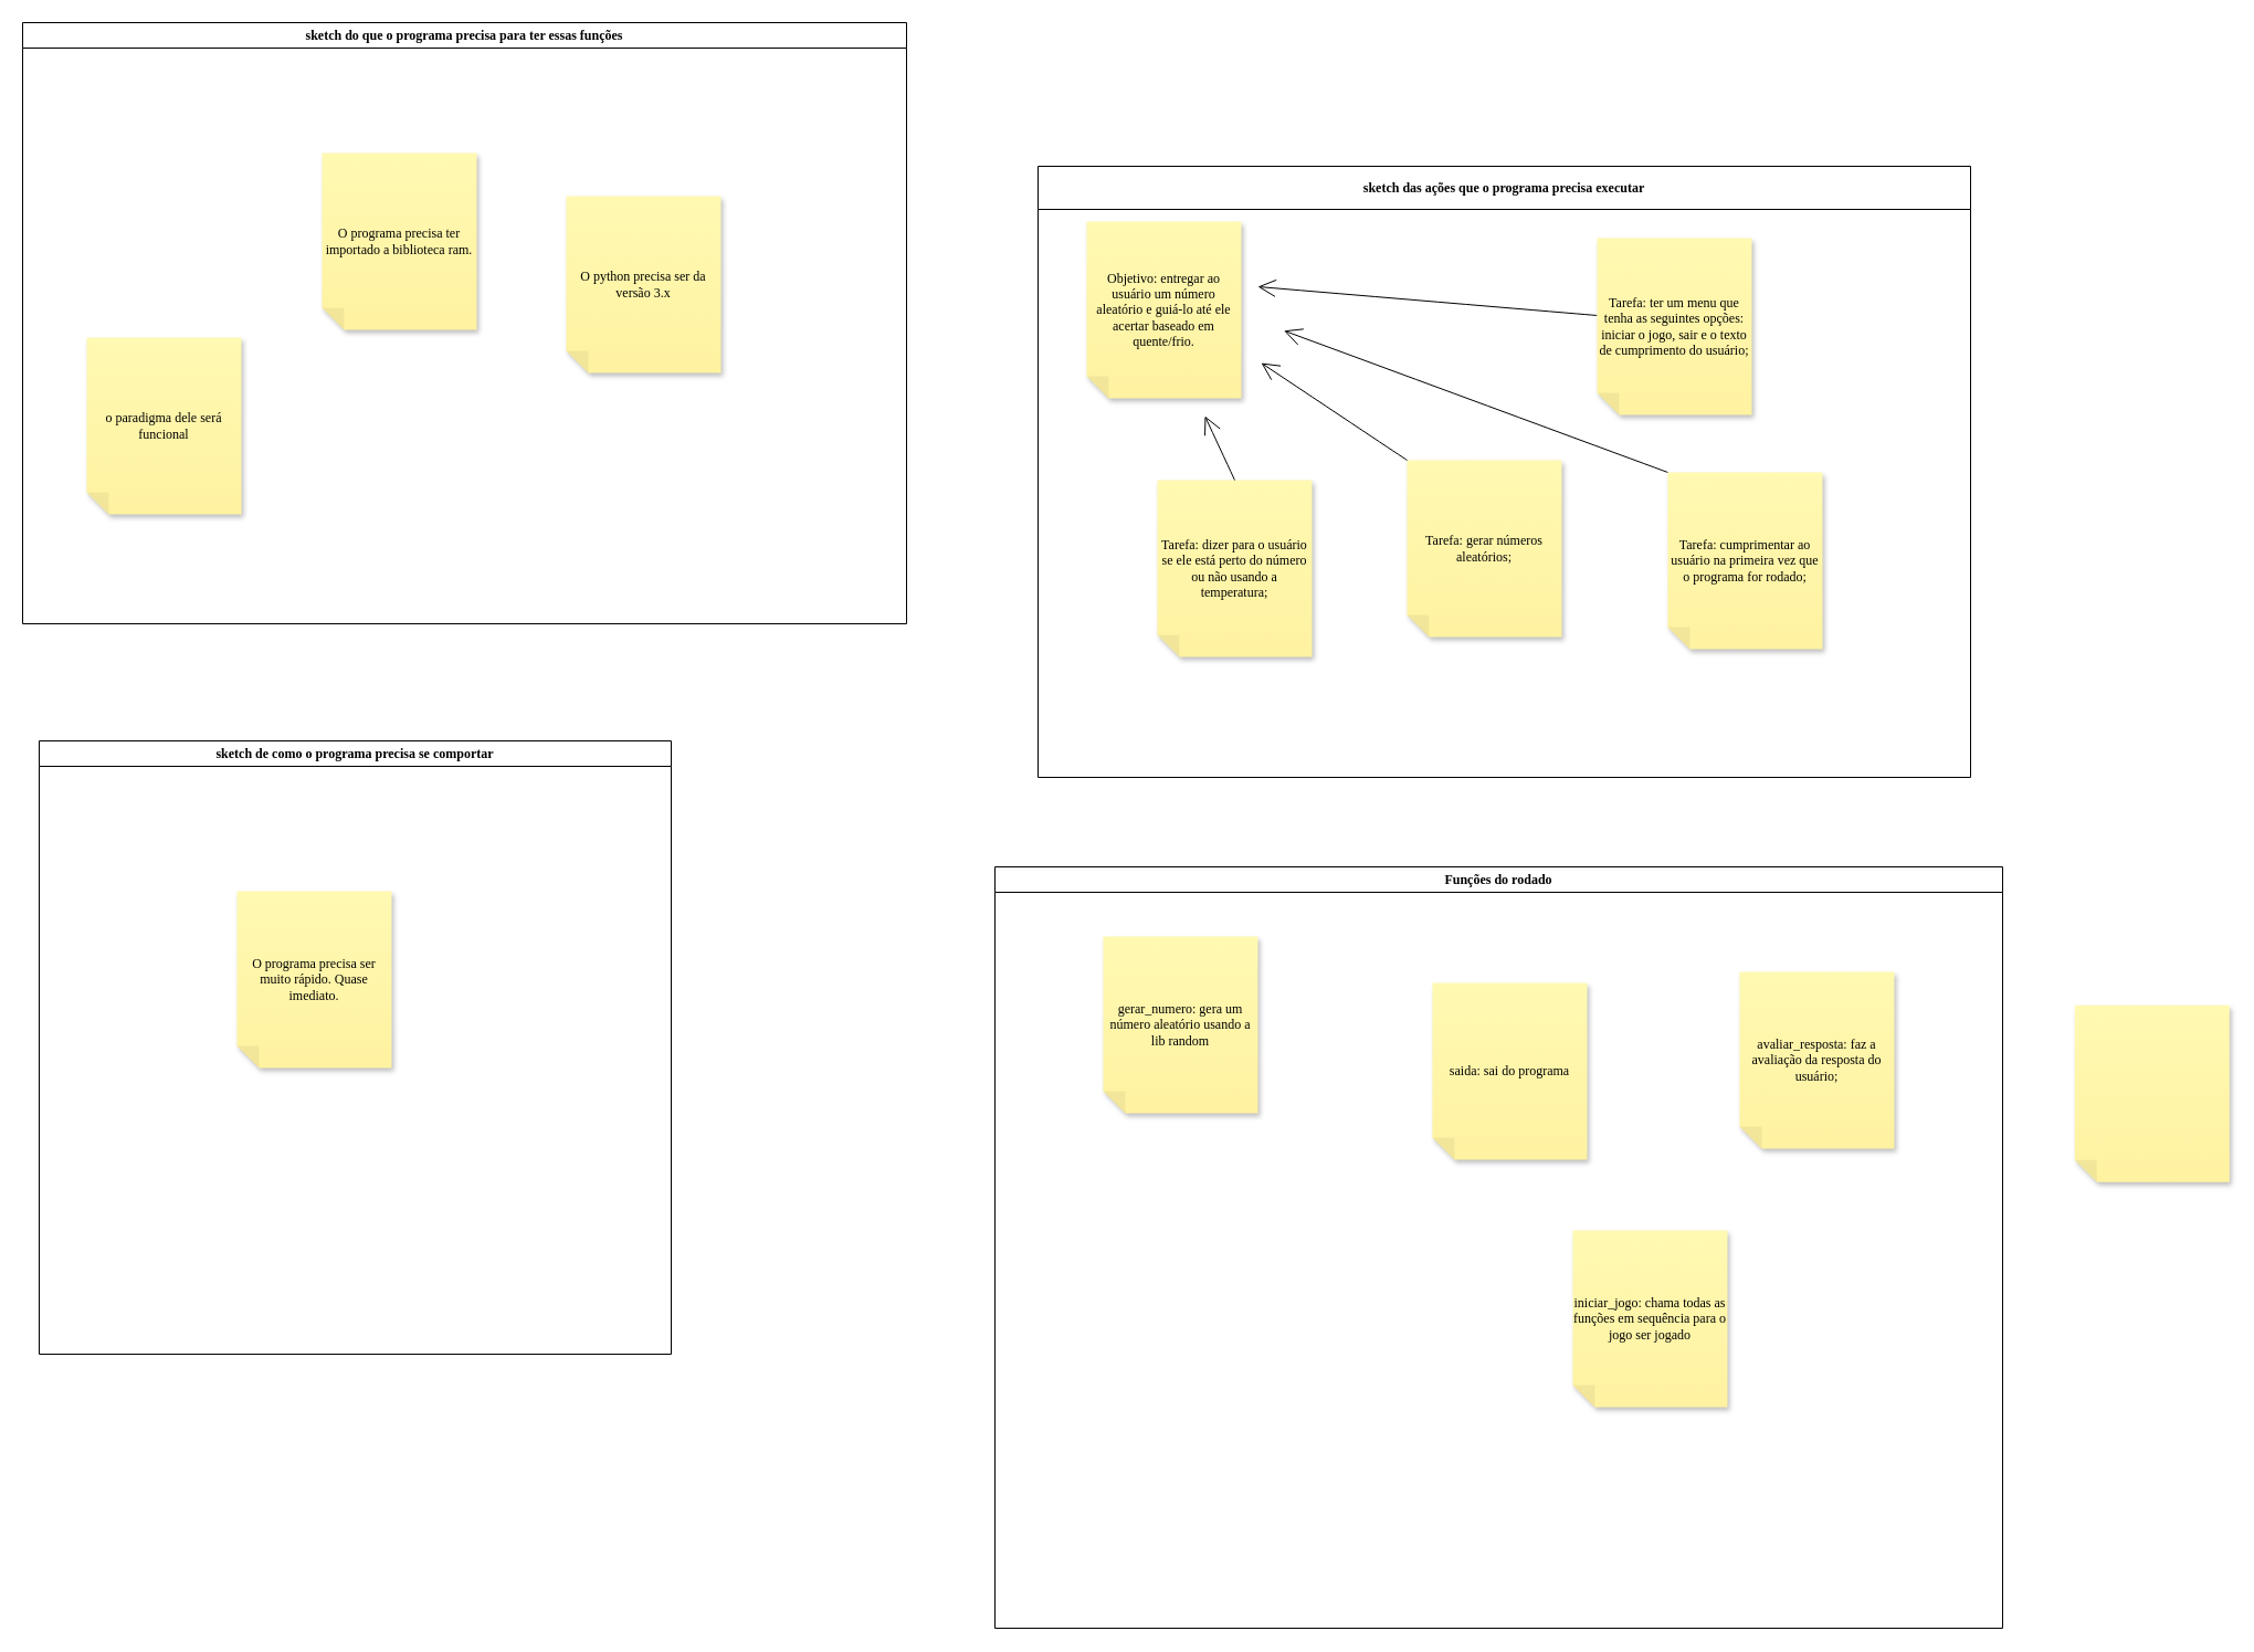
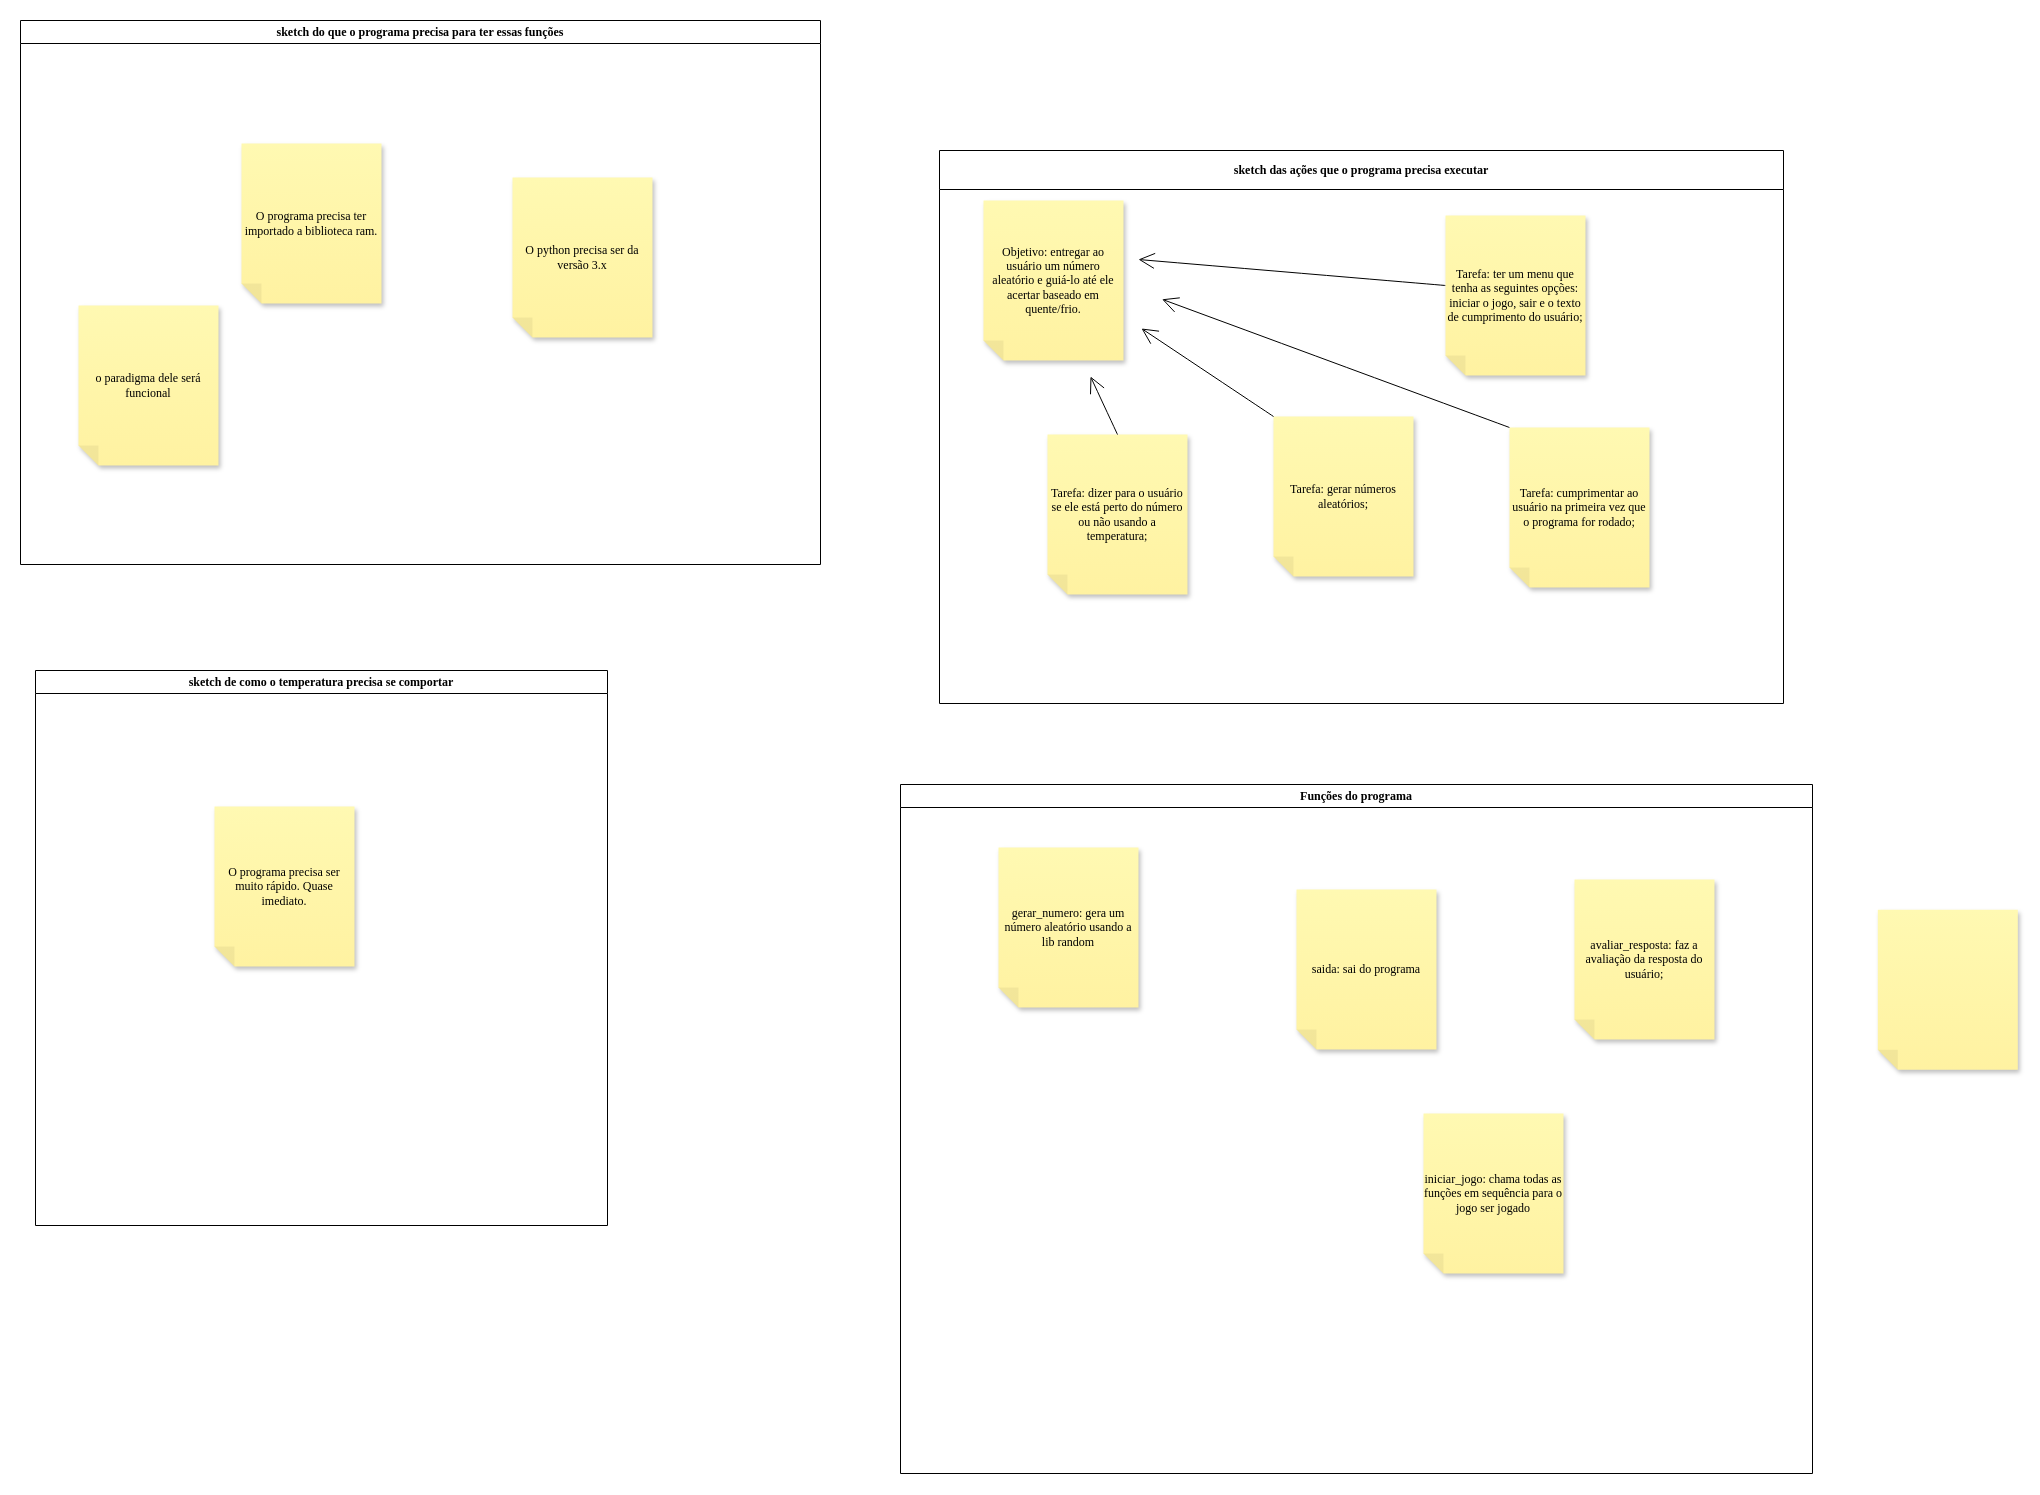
  <mxCell id="0" />
  <mxCell id="1" parent="0" />
  <mxCell id="2" value="sketch das ações que o programa precisa executar" style="swimlane;whiteSpace=wrap;html=1;fontFamily=Architects Daughter;fontSource=https%3A%2F%2Ffonts.googleapis.com%2Fcss%3Ffamily%3DArchitects%2BDaughter;startSize=39;" vertex="1" parent="1"><mxGeometry x="939" y="150" width="844" height="553" as="geometry" /></mxCell>
  <mxCell id="3" value="Objetivo: entregar ao usuário um número aleatório e guiá-lo até ele acertar baseado em quente/frio." style="shape=note;whiteSpace=wrap;html=1;backgroundOutline=1;fontColor=#000000;darkOpacity=0.05;fillColor=#FFF9B2;strokeColor=none;fillStyle=solid;direction=west;gradientDirection=north;gradientColor=#FFF2A1;shadow=1;size=20;pointerEvents=1;fontFamily=Architects Daughter;fontSource=https%3A%2F%2Ffonts.googleapis.com%2Fcss%3Ffamily%3DArchitects%2BDaughter;" vertex="1" parent="2"><mxGeometry x="44" y="50" width="140" height="160" as="geometry" /></mxCell>
  <mxCell id="4" value="Tarefa: gerar números aleatórios;" style="shape=note;whiteSpace=wrap;html=1;backgroundOutline=1;fontColor=#000000;darkOpacity=0.05;fillColor=#FFF9B2;strokeColor=none;fillStyle=solid;direction=west;gradientDirection=north;gradientColor=#FFF2A1;shadow=1;size=20;pointerEvents=1;fontFamily=Architects Daughter;fontSource=https%3A%2F%2Ffonts.googleapis.com%2Fcss%3Ffamily%3DArchitects%2BDaughter;" vertex="1" parent="2"><mxGeometry x="334.0" y="266.0" width="140" height="160" as="geometry" /></mxCell>
  <mxCell id="5" value="Tarefa: dizer para o usuário se ele está perto do número ou não usando a temperatura;" style="shape=note;whiteSpace=wrap;html=1;backgroundOutline=1;fontColor=#000000;darkOpacity=0.05;fillColor=#FFF9B2;strokeColor=none;fillStyle=solid;direction=west;gradientDirection=north;gradientColor=#FFF2A1;shadow=1;size=20;pointerEvents=1;fontFamily=Architects Daughter;fontSource=https%3A%2F%2Ffonts.googleapis.com%2Fcss%3Ffamily%3DArchitects%2BDaughter;" vertex="1" parent="2"><mxGeometry x="108.0" y="284.0" width="140" height="160" as="geometry" /></mxCell>
  <mxCell id="6" style="edgeStyle=none;curved=1;rounded=0;orthogonalLoop=1;jettySize=auto;html=1;exitX=1;exitY=1;exitDx=0;exitDy=0;exitPerimeter=0;fontFamily=Architects Daughter;fontSource=https%3A%2F%2Ffonts.googleapis.com%2Fcss%3Ffamily%3DArchitects%2BDaughter;fontSize=16;startSize=14;endArrow=open;endSize=14;sourcePerimeterSpacing=8;targetPerimeterSpacing=8;" edge="1" parent="2" source="7"><mxGeometry relative="1" as="geometry"><mxPoint x="222.6" y="148.8" as="targetPoint" /></mxGeometry></mxCell>
  <mxCell id="7" value="Tarefa: cumprimentar ao usuário na primeira vez que o programa for rodado;" style="shape=note;whiteSpace=wrap;html=1;backgroundOutline=1;fontColor=#000000;darkOpacity=0.05;fillColor=#FFF9B2;strokeColor=none;fillStyle=solid;direction=west;gradientDirection=north;gradientColor=#FFF2A1;shadow=1;size=20;pointerEvents=1;fontFamily=Architects Daughter;fontSource=https%3A%2F%2Ffonts.googleapis.com%2Fcss%3Ffamily%3DArchitects%2BDaughter;" vertex="1" parent="2"><mxGeometry x="570.0" y="277.0" width="140" height="160" as="geometry" /></mxCell>
  <mxCell id="8" style="edgeStyle=none;curved=1;rounded=0;orthogonalLoop=1;jettySize=auto;html=1;exitX=0;exitY=0;exitDx=140;exitDy=90;exitPerimeter=0;fontFamily=Architects Daughter;fontSource=https%3A%2F%2Ffonts.googleapis.com%2Fcss%3Ffamily%3DArchitects%2BDaughter;fontSize=16;startSize=14;endArrow=open;endSize=14;sourcePerimeterSpacing=8;targetPerimeterSpacing=8;" edge="1" parent="2" source="9"><mxGeometry relative="1" as="geometry"><mxPoint x="199" y="109" as="targetPoint" /></mxGeometry></mxCell>
  <mxCell id="9" value="Tarefa: ter um menu que tenha as seguintes opções: iniciar o jogo, sair e o texto de cumprimento do usuário;" style="shape=note;whiteSpace=wrap;html=1;backgroundOutline=1;fontColor=#000000;darkOpacity=0.05;fillColor=#FFF9B2;strokeColor=none;fillStyle=solid;direction=west;gradientDirection=north;gradientColor=#FFF2A1;shadow=1;size=20;pointerEvents=1;fontFamily=Architects Daughter;fontSource=https%3A%2F%2Ffonts.googleapis.com%2Fcss%3Ffamily%3DArchitects%2BDaughter;" vertex="1" parent="2"><mxGeometry x="506.0" y="65.0" width="140" height="160" as="geometry" /></mxCell>
  <mxCell id="10" style="edgeStyle=none;curved=1;rounded=0;orthogonalLoop=1;jettySize=auto;html=1;exitX=0.5;exitY=1;exitDx=0;exitDy=0;exitPerimeter=0;fontFamily=Architects Daughter;fontSource=https%3A%2F%2Ffonts.googleapis.com%2Fcss%3Ffamily%3DArchitects%2BDaughter;fontSize=16;startSize=14;endArrow=open;endSize=14;sourcePerimeterSpacing=8;targetPerimeterSpacing=8;" edge="1" parent="2" source="5"><mxGeometry relative="1" as="geometry"><mxPoint x="151" y="226" as="targetPoint" /></mxGeometry></mxCell>
  <mxCell id="11" style="edgeStyle=none;curved=1;rounded=0;orthogonalLoop=1;jettySize=auto;html=1;exitX=1;exitY=1;exitDx=0;exitDy=0;exitPerimeter=0;fontFamily=Architects Daughter;fontSource=https%3A%2F%2Ffonts.googleapis.com%2Fcss%3Ffamily%3DArchitects%2BDaughter;fontSize=16;startSize=14;endArrow=open;endSize=14;sourcePerimeterSpacing=8;targetPerimeterSpacing=8;" edge="1" parent="2" source="4"><mxGeometry relative="1" as="geometry"><mxPoint x="202" y="178" as="targetPoint" /></mxGeometry></mxCell>
- <mxCell id="12" value="sketch de como o programa precisa se comportar" style="swimlane;whiteSpace=wrap;html=1;fontFamily=Architects Daughter;fontSource=https%3A%2F%2Ffonts.googleapis.com%2Fcss%3Ffamily%3DArchitects%2BDaughter;" vertex="1" parent="1"><mxGeometry x="35" y="670" width="572" height="555" as="geometry" /></mxCell>
+ <mxCell id="12" value="sketch de como o temperatura precisa se comportar" style="swimlane;whiteSpace=wrap;html=1;fontFamily=Architects Daughter;fontSource=https%3A%2F%2Ffonts.googleapis.com%2Fcss%3Ffamily%3DArchitects%2BDaughter;" vertex="1" parent="1"><mxGeometry x="35" y="670" width="572" height="555" as="geometry" /></mxCell>
  <mxCell id="13" value="O programa precisa ser muito rápido. Quase imediato." style="shape=note;whiteSpace=wrap;html=1;backgroundOutline=1;fontColor=#000000;darkOpacity=0.05;fillColor=#FFF9B2;strokeColor=none;fillStyle=solid;direction=west;gradientDirection=north;gradientColor=#FFF2A1;shadow=1;size=20;pointerEvents=1;fontFamily=Architects Daughter;fontSource=https%3A%2F%2Ffonts.googleapis.com%2Fcss%3Ffamily%3DArchitects%2BDaughter;" vertex="1" parent="12"><mxGeometry x="179.0" y="135.996" width="140" height="160" as="geometry" /></mxCell>
  <mxCell id="14" value="sketch do que o programa precisa para ter essas funções" style="swimlane;whiteSpace=wrap;html=1;fontFamily=Architects Daughter;fontSource=https%3A%2F%2Ffonts.googleapis.com%2Fcss%3Ffamily%3DArchitects%2BDaughter;" vertex="1" parent="1"><mxGeometry x="20" y="20" width="800" height="544" as="geometry" /></mxCell>
  <mxCell id="15" value="o paradigma dele será funcional" style="shape=note;whiteSpace=wrap;html=1;backgroundOutline=1;fontColor=#000000;darkOpacity=0.05;fillColor=#FFF9B2;strokeColor=none;fillStyle=solid;direction=west;gradientDirection=north;gradientColor=#FFF2A1;shadow=1;size=20;pointerEvents=1;fontFamily=Architects Daughter;fontSource=https%3A%2F%2Ffonts.googleapis.com%2Fcss%3Ffamily%3DArchitects%2BDaughter;" vertex="1" parent="14"><mxGeometry x="58" y="285" width="140" height="160" as="geometry" /></mxCell>
- <mxCell id="16" value="O programa precisa ter importado a biblioteca ram." style="shape=note;whiteSpace=wrap;html=1;backgroundOutline=1;fontColor=#000000;darkOpacity=0.05;fillColor=#FFF9B2;strokeColor=none;fillStyle=solid;direction=west;gradientDirection=north;gradientColor=#FFF2A1;shadow=1;size=20;pointerEvents=1;fontFamily=Architects Daughter;fontSource=https%3A%2F%2Ffonts.googleapis.com%2Fcss%3Ffamily%3DArchitects%2BDaughter;" vertex="1" parent="14"><mxGeometry x="271.0" y="118" width="140" height="160" as="geometry" /></mxCell>
+ <mxCell id="16" value="O programa precisa ter importado a biblioteca ram." style="shape=note;whiteSpace=wrap;html=1;backgroundOutline=1;fontColor=#000000;darkOpacity=0.05;fillColor=#FFF9B2;strokeColor=none;fillStyle=solid;direction=west;gradientDirection=north;gradientColor=#FFF2A1;shadow=1;size=20;pointerEvents=1;fontFamily=Architects Daughter;fontSource=https%3A%2F%2Ffonts.googleapis.com%2Fcss%3Ffamily%3DArchitects%2BDaughter;" vertex="1" parent="14"><mxGeometry x="221" y="123" width="140" height="160" as="geometry" /></mxCell>
  <mxCell id="17" value="O python precisa ser da versão 3.x" style="shape=note;whiteSpace=wrap;html=1;backgroundOutline=1;fontColor=#000000;darkOpacity=0.05;fillColor=#FFF9B2;strokeColor=none;fillStyle=solid;direction=west;gradientDirection=north;gradientColor=#FFF2A1;shadow=1;size=20;pointerEvents=1;fontFamily=Architects Daughter;fontSource=https%3A%2F%2Ffonts.googleapis.com%2Fcss%3Ffamily%3DArchitects%2BDaughter;" vertex="1" parent="14"><mxGeometry x="491.997" y="157" width="140" height="160" as="geometry" /></mxCell>
- <mxCell id="18" value="Funções do rodado" style="swimlane;whiteSpace=wrap;html=1;fontFamily=Architects Daughter;fontSource=https%3A%2F%2Ffonts.googleapis.com%2Fcss%3Ffamily%3DArchitects%2BDaughter;" vertex="1" parent="1"><mxGeometry x="900" y="784" width="912" height="689" as="geometry" /></mxCell>
+ <mxCell id="18" value="Funções do programa" style="swimlane;whiteSpace=wrap;html=1;fontFamily=Architects Daughter;fontSource=https%3A%2F%2Ffonts.googleapis.com%2Fcss%3Ffamily%3DArchitects%2BDaughter;" vertex="1" parent="1"><mxGeometry x="900" y="784" width="912" height="689" as="geometry" /></mxCell>
  <mxCell id="19" value="gerar_numero: gera um número aleatório usando a lib random" style="shape=note;whiteSpace=wrap;html=1;backgroundOutline=1;fontColor=#000000;darkOpacity=0.05;fillColor=#FFF9B2;strokeColor=none;fillStyle=solid;direction=west;gradientDirection=north;gradientColor=#FFF2A1;shadow=1;size=20;pointerEvents=1;fontFamily=Architects Daughter;fontSource=https%3A%2F%2Ffonts.googleapis.com%2Fcss%3Ffamily%3DArchitects%2BDaughter;" vertex="1" parent="18"><mxGeometry x="98" y="63" width="140" height="160" as="geometry" /></mxCell>
  <mxCell id="20" value="saida: sai do programa" style="shape=note;whiteSpace=wrap;html=1;backgroundOutline=1;fontColor=#000000;darkOpacity=0.05;fillColor=#FFF9B2;strokeColor=none;fillStyle=solid;direction=west;gradientDirection=north;gradientColor=#FFF2A1;shadow=1;size=20;pointerEvents=1;fontFamily=Architects Daughter;fontSource=https%3A%2F%2Ffonts.googleapis.com%2Fcss%3Ffamily%3DArchitects%2BDaughter;" vertex="1" parent="18"><mxGeometry x="396" y="105" width="140" height="160" as="geometry" /></mxCell>
  <mxCell id="21" value="iniciar_jogo: chama todas as funções em sequência para o jogo ser jogado" style="shape=note;whiteSpace=wrap;html=1;backgroundOutline=1;fontColor=#000000;darkOpacity=0.05;fillColor=#FFF9B2;strokeColor=none;fillStyle=solid;direction=west;gradientDirection=north;gradientColor=#FFF2A1;shadow=1;size=20;pointerEvents=1;fontFamily=Architects Daughter;fontSource=https%3A%2F%2Ffonts.googleapis.com%2Fcss%3Ffamily%3DArchitects%2BDaughter;" vertex="1" parent="18"><mxGeometry x="522.997" y="329" width="140" height="160" as="geometry" /></mxCell>
  <mxCell id="22" value="avaliar_resposta: faz a avaliação da resposta do usuário;" style="shape=note;whiteSpace=wrap;html=1;backgroundOutline=1;fontColor=#000000;darkOpacity=0.05;fillColor=#FFF9B2;strokeColor=none;fillStyle=solid;direction=west;gradientDirection=north;gradientColor=#FFF2A1;shadow=1;size=20;pointerEvents=1;fontFamily=Architects Daughter;fontSource=https%3A%2F%2Ffonts.googleapis.com%2Fcss%3Ffamily%3DArchitects%2BDaughter;" vertex="1" parent="18"><mxGeometry x="674.003" y="94.997" width="140" height="160" as="geometry" /></mxCell>
  <mxCell id="23" value="" style="shape=note;whiteSpace=wrap;html=1;backgroundOutline=1;fontColor=#000000;darkOpacity=0.05;fillColor=#FFF9B2;strokeColor=none;fillStyle=solid;direction=west;gradientDirection=north;gradientColor=#FFF2A1;shadow=1;size=20;pointerEvents=1;fontFamily=Architects Daughter;fontSource=https%3A%2F%2Ffonts.googleapis.com%2Fcss%3Ffamily%3DArchitects%2BDaughter;" vertex="1" parent="1"><mxGeometry x="1877.333" y="909.333" width="140" height="160" as="geometry" /></mxCell>
